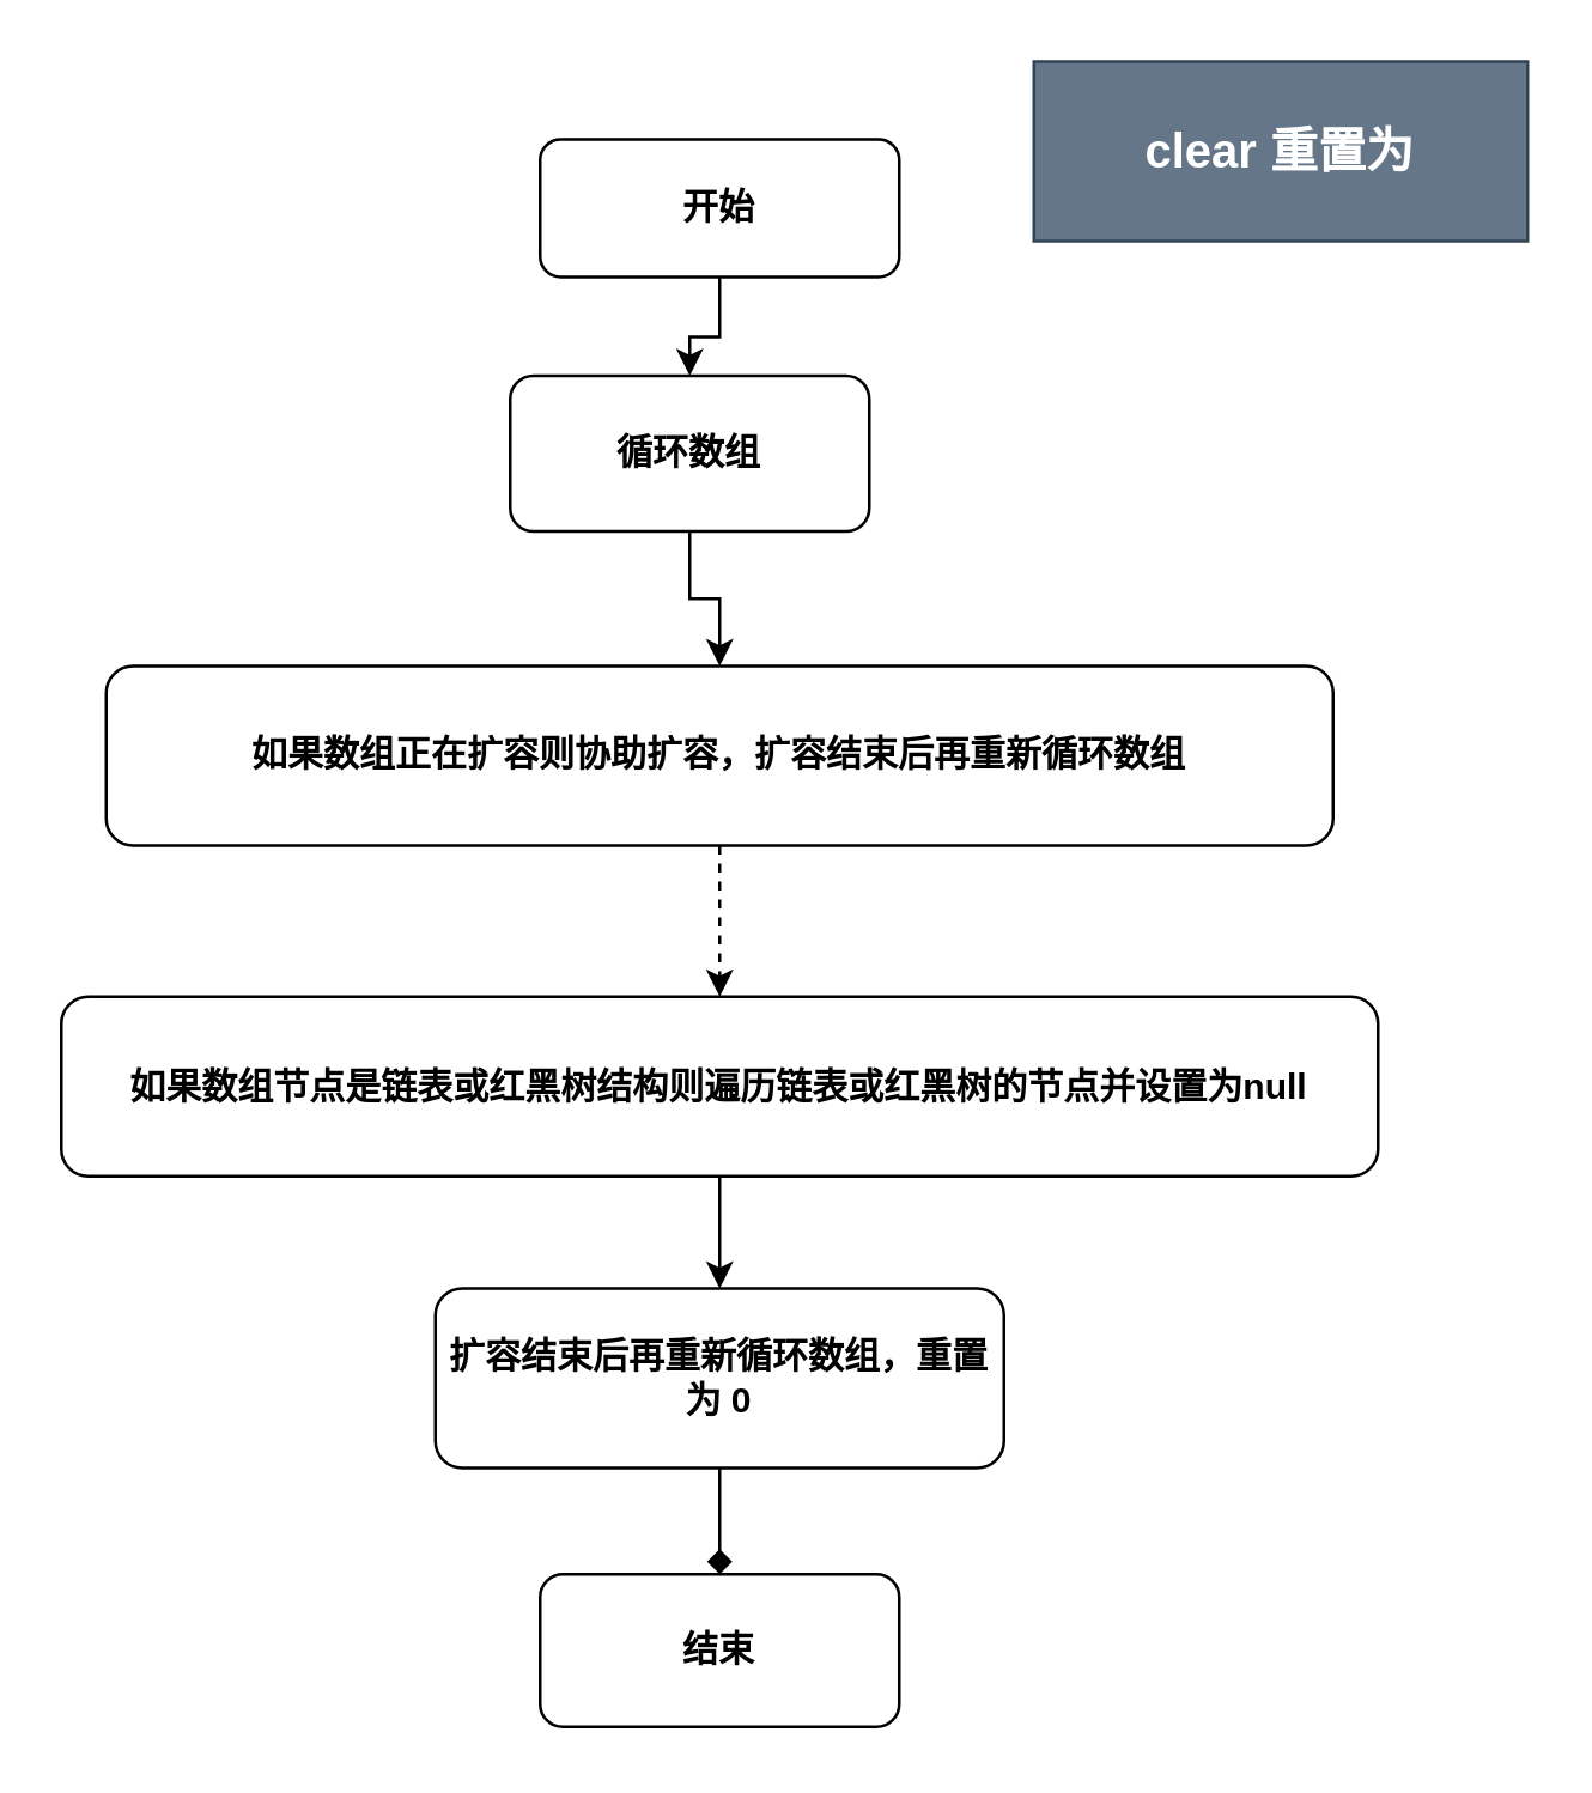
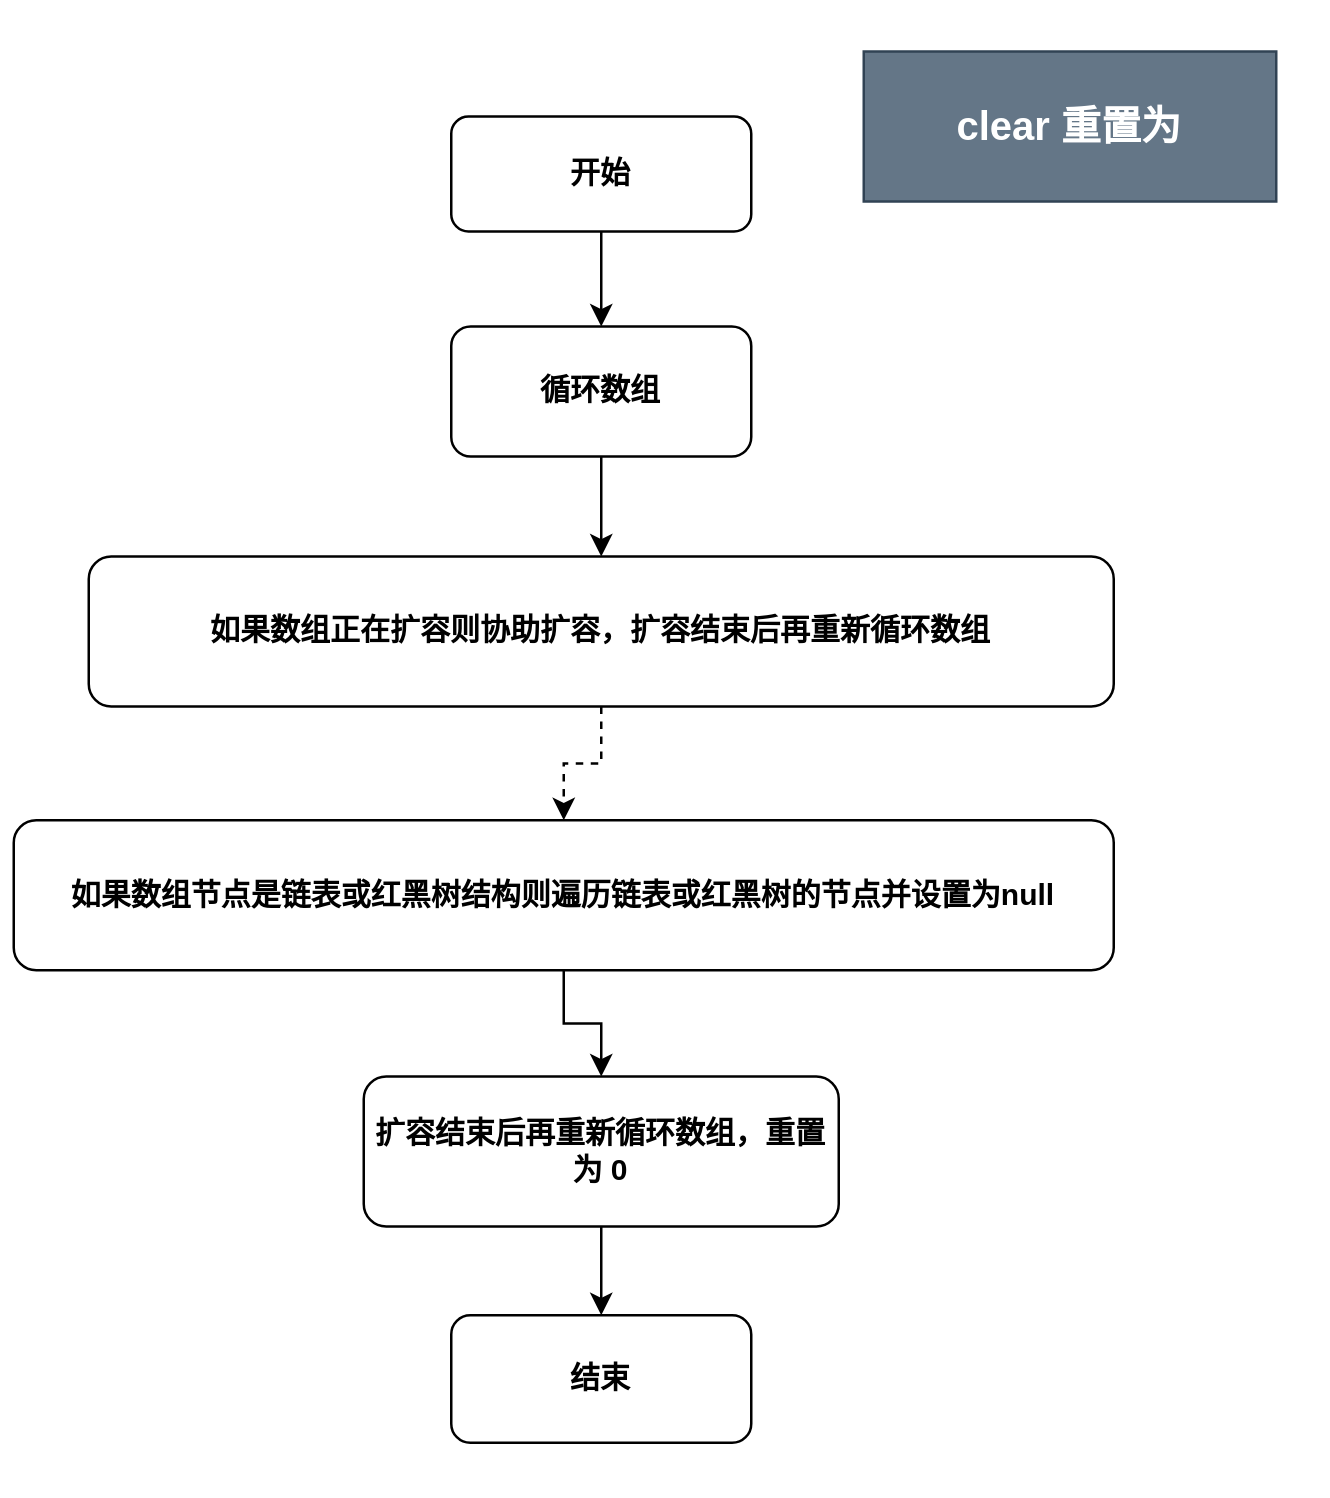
  <mxCell id="0" />
  <mxCell id="1" parent="0" />
  <mxCell id="2" style="edgeStyle=orthogonalEdgeStyle;rounded=0;orthogonalLoop=1;jettySize=auto;html=1;exitX=0.5;exitY=1;exitDx=0;exitDy=0;fontStyle=1" parent="1" source="3" target="6" edge="1"><mxGeometry relative="1" as="geometry" /></mxCell>
  <mxCell id="3" value="开始" style="rounded=1;whiteSpace=wrap;html=1;fontStyle=1" parent="1" vertex="1"><mxGeometry x="180" y="46" width="120" height="46" as="geometry" /></mxCell>
  <mxCell id="4" value="结束" style="rounded=1;whiteSpace=wrap;html=1;fontStyle=1" parent="1" vertex="1"><mxGeometry x="180" y="525.5" width="120" height="51" as="geometry" /></mxCell>
  <mxCell id="5" style="edgeStyle=orthogonalEdgeStyle;rounded=0;orthogonalLoop=1;jettySize=auto;html=1;exitX=0.5;exitY=1;exitDx=0;exitDy=0;fontStyle=1" parent="1" source="6" target="8" edge="1"><mxGeometry relative="1" as="geometry" /></mxCell>
- <mxCell id="6" value="循环数组" style="rounded=1;whiteSpace=wrap;html=1;fontStyle=1" parent="1" vertex="1"><mxGeometry x="170" y="125" width="120" height="52" as="geometry" /></mxCell>
+ <mxCell id="6" value="循环数组" style="rounded=1;whiteSpace=wrap;html=1;fontStyle=1" parent="1" vertex="1"><mxGeometry x="180" y="130" width="120" height="52" as="geometry" /></mxCell>
  <mxCell id="7" style="edgeStyle=orthogonalEdgeStyle;rounded=0;orthogonalLoop=1;jettySize=auto;html=1;exitX=0.5;exitY=1;exitDx=0;exitDy=0;fontStyle=1;dashed=1;" parent="1" source="8" target="10" edge="1"><mxGeometry relative="1" as="geometry" /></mxCell>
  <mxCell id="8" value="如果数组正在扩容则协助扩容，扩容结束后再重新循环数组" style="rounded=1;whiteSpace=wrap;html=1;fontStyle=1" parent="1" vertex="1"><mxGeometry x="35" y="222" width="410" height="60" as="geometry" /></mxCell>
  <mxCell id="9" style="edgeStyle=orthogonalEdgeStyle;rounded=0;orthogonalLoop=1;jettySize=auto;html=1;exitX=0.5;exitY=1;exitDx=0;exitDy=0;fontStyle=1" parent="1" source="10" target="12" edge="1"><mxGeometry relative="1" as="geometry" /></mxCell>
- <mxCell id="10" value="如果数组节点是链表或红黑树结构则遍历链表或红黑树的节点并设置为null" style="rounded=1;whiteSpace=wrap;html=1;fontStyle=1" parent="1" vertex="1"><mxGeometry x="20" y="332.5" width="440" height="60" as="geometry" /></mxCell>
- <mxCell id="11" style="edgeStyle=orthogonalEdgeStyle;rounded=0;orthogonalLoop=1;jettySize=auto;html=1;exitX=0.5;exitY=1;exitDx=0;exitDy=0;fontStyle=1;endArrow=diamond;" parent="1" source="12" target="4" edge="1"><mxGeometry relative="1" as="geometry" /></mxCell>
+ <mxCell id="10" value="如果数组节点是链表或红黑树结构则遍历链表或红黑树的节点并设置为null" style="rounded=1;whiteSpace=wrap;html=1;fontStyle=1" parent="1" vertex="1"><mxGeometry x="5" y="327.5" width="440" height="60" as="geometry" /></mxCell>
+ <mxCell id="11" style="edgeStyle=orthogonalEdgeStyle;rounded=0;orthogonalLoop=1;jettySize=auto;html=1;exitX=0.5;exitY=1;exitDx=0;exitDy=0;fontStyle=1" parent="1" source="12" target="4" edge="1"><mxGeometry relative="1" as="geometry" /></mxCell>
  <mxCell id="12" value="&lt;span style=&quot;white-space: normal;&quot;&gt;扩容结束后再重新循环数组，重置为 0&lt;/span&gt;" style="rounded=1;whiteSpace=wrap;html=1;fontStyle=1" parent="1" vertex="1"><mxGeometry x="145" y="430" width="190" height="60" as="geometry" /></mxCell>
  <mxCell id="13" value="&lt;font style=&quot;font-size: 16px&quot;&gt;clear 重置为&lt;/font&gt;" style="rounded=0;whiteSpace=wrap;html=1;fontStyle=1;fillColor=#647687;strokeColor=#314354;fontColor=#ffffff;" parent="1" vertex="1"><mxGeometry x="345" y="20" width="165" height="60" as="geometry" /></mxCell>
